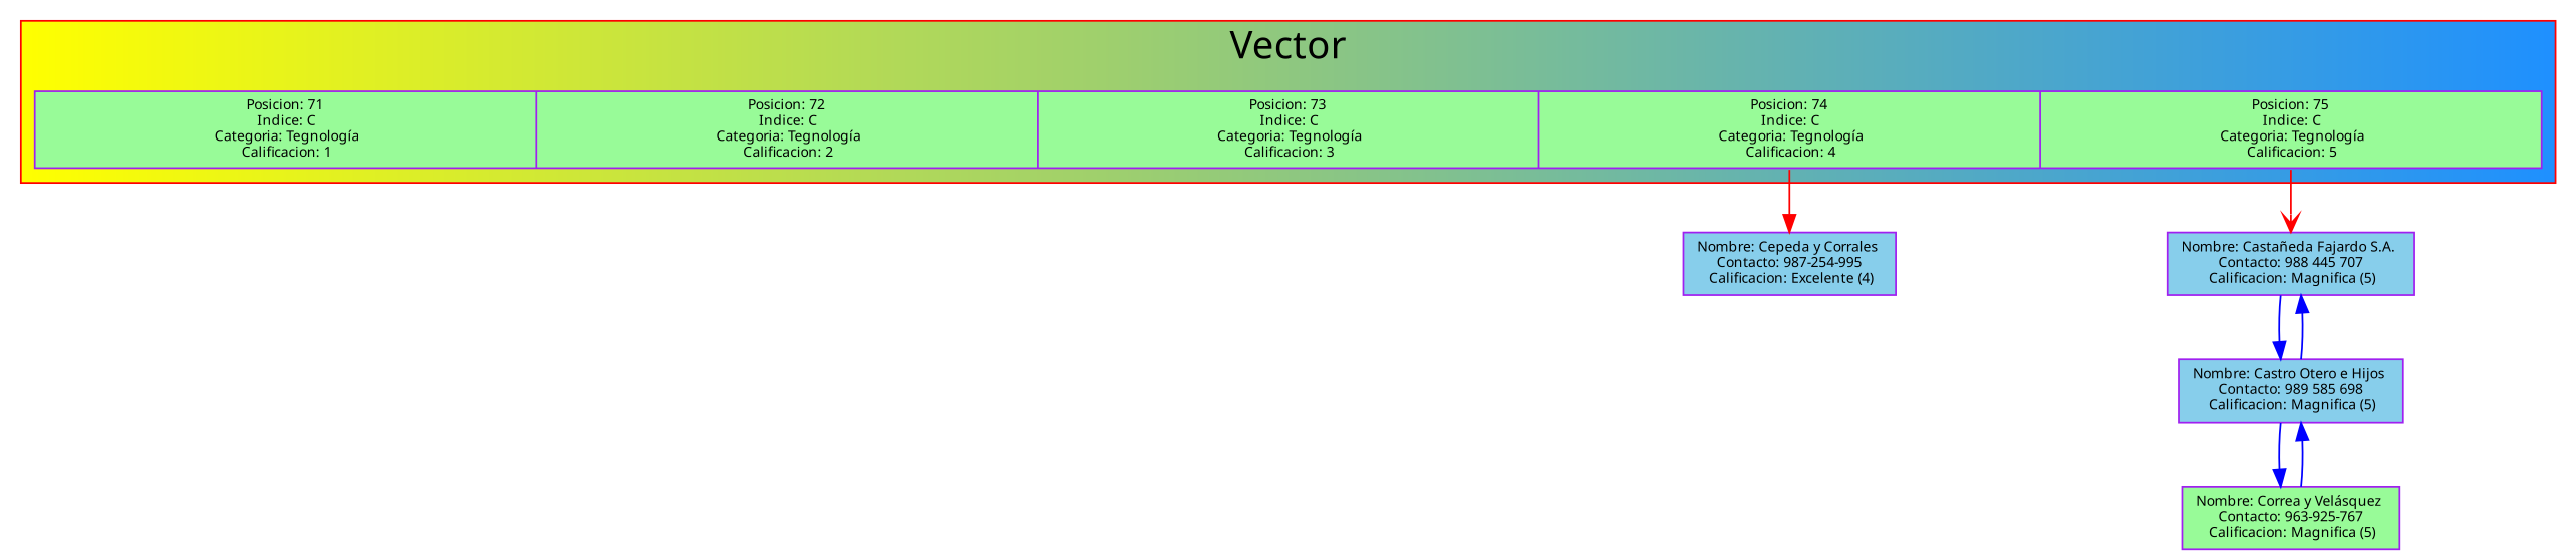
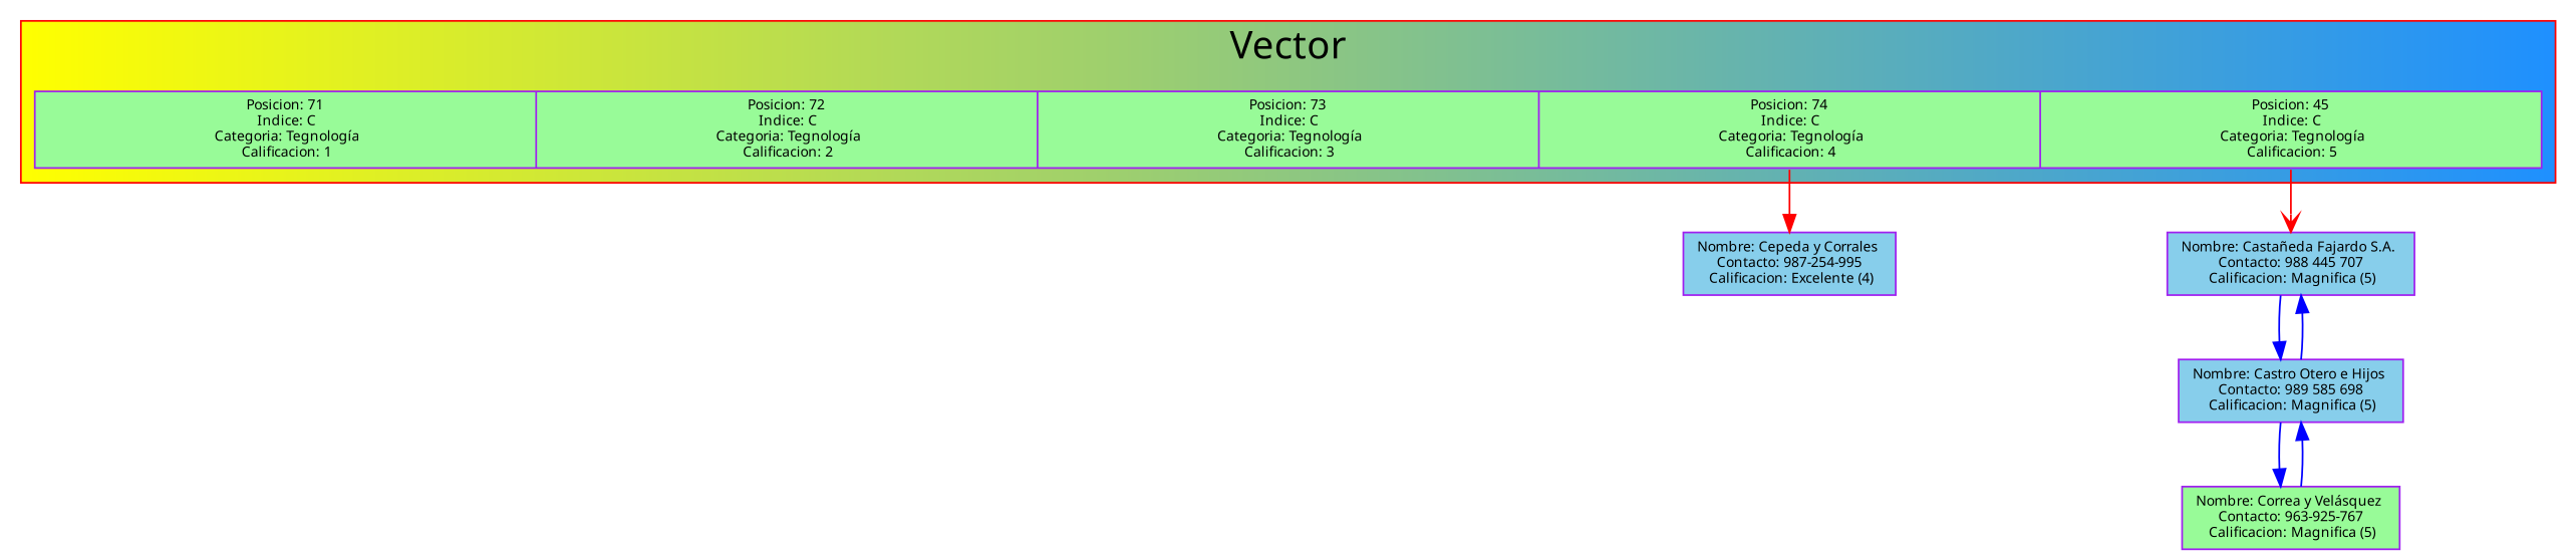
  digraph {
    color=red
    fontname=Verdana
    fontsize=22
    node [fillcolor=skyblue fontname=Verdana fontsize=8 shape=record style=filled color=purple]
    edge [color=blue arrowhead=normal]
-   n1 [fillcolor=palegreen label="<70>Posicion: 71\n Indice: C\n Categoria: Tegnología\n Calificacion: 1|<71>Posicion: 72\n Indice: C\n Categoria: Tegnología\n Calificacion: 2|<72>Posicion: 73\n Indice: C\n Categoria: Tegnología\n Calificacion: 3|<73>Posicion: 74\n Indice: C\n Categoria: Tegnología\n Calificacion: 4|<74>Posicion: 75\n Indice: C\n Categoria: Tegnología\n Calificacion: 5" width=20]
+   n1 [fillcolor=palegreen label="<70>Posicion: 71\n Indice: C\n Categoria: Tegnología\n Calificacion: 1|<71>Posicion: 72\n Indice: C\n Categoria: Tegnología\n Calificacion: 2|<72>Posicion: 73\n Indice: C\n Categoria: Tegnología\n Calificacion: 3|<73>Posicion: 74\n Indice: C\n Categoria: Tegnología\n Calificacion: 4|<74>Posicion: 45\n Indice: C\n Categoria: Tegnología\n Calificacion: 5" width=20]
    n2 [label="Nombre: Cepeda y Corrales \n Contacto: 987-254-995 \n Calificacion: Excelente (4)"]
    n3 [label="Nombre: Castañeda Fajardo S.A. \n Contacto: 988 445 707 \n Calificacion: Magnifica (5)"]
    n4 [label="Nombre: Castro Otero e Hijos \n Contacto: 989 585 698 \n Calificacion: Magnifica (5)"]
    n5 [fillcolor=palegreen label="Nombre: Correa y Velásquez \n Contacto: 963-925-767 \n Calificacion: Magnifica (5)"]
    subgraph cluster_1 {
      bgcolor="yellow:dodgerblue"
      label=Vector
      n1
    }
    n1 -> n2 [color=red tailport=73]
    n1 -> n3 [color=red tailport=74 arrowhead=vee]
    n3 -> n4
    n4 -> n3
    n4 -> n5
    n5 -> n4
  }
